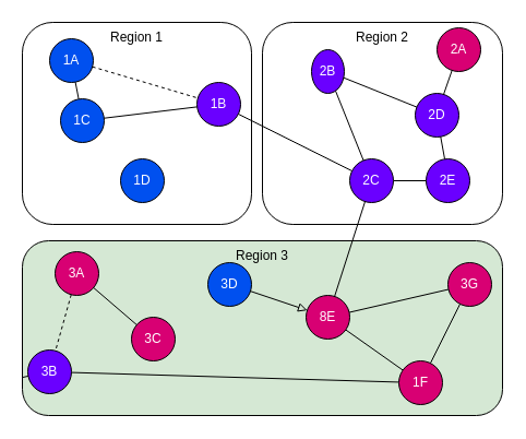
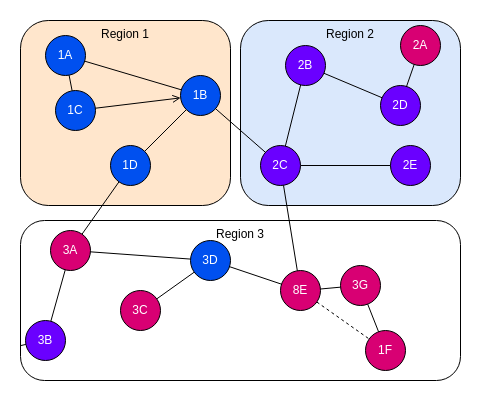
  <mxCell id="0" />
  <mxCell id="1" parent="0" />
- <mxCell id="2" value="Region 1" style="rounded=1;whiteSpace=wrap;html=1;verticalAlign=top;strokeColor=#000000;" vertex="1" parent="1"><mxGeometry x="20" y="20" width="210" height="185" as="geometry" /></mxCell>
- <mxCell id="3" value="Region 2" style="rounded=1;whiteSpace=wrap;html=1;verticalAlign=top;strokeColor=#000000;" vertex="1" parent="1"><mxGeometry x="240" y="20" width="220" height="185" as="geometry" /></mxCell>
- <mxCell id="4" value="Region 3" style="rounded=1;whiteSpace=wrap;html=1;verticalAlign=top;strokeColor=#000000;fillColor=#d5e8d4;" vertex="1" parent="1"><mxGeometry x="20" y="220" width="440" height="160" as="geometry" /></mxCell>
+ <mxCell id="2" value="Region 1" style="rounded=1;whiteSpace=wrap;html=1;verticalAlign=top;strokeColor=#000000;fillColor=#ffe6cc;" vertex="1" parent="1"><mxGeometry x="20" y="20" width="210" height="185" as="geometry" /></mxCell>
+ <mxCell id="3" value="Region 2" style="rounded=1;whiteSpace=wrap;html=1;verticalAlign=top;strokeColor=#000000;fillColor=#dae8fc;" vertex="1" parent="1"><mxGeometry x="240" y="20" width="220" height="185" as="geometry" /></mxCell>
+ <mxCell id="4" value="Region 3" style="rounded=1;whiteSpace=wrap;html=1;verticalAlign=top;strokeColor=#000000;" vertex="1" parent="1"><mxGeometry x="20" y="220" width="440" height="160" as="geometry" /></mxCell>
+ <mxCell id="5" style="edgeStyle=none;html=1;endArrow=none;endFill=0;strokeColor=#000000;" edge="1" parent="1" source="7" target="14"><mxGeometry relative="1" as="geometry" /></mxCell>
  <mxCell id="6" style="edgeStyle=none;html=1;endArrow=none;endFill=0;strokeColor=#000000;" edge="1" parent="1" source="7" target="34"><mxGeometry relative="1" as="geometry" /></mxCell>
- <mxCell id="7" value="1B" style="ellipse;whiteSpace=wrap;html=1;aspect=fixed;strokeColor=#000000;fillColor=#6a00ff;fontColor=#ffffff;" vertex="1" parent="1"><mxGeometry x="180" y="75" width="40" height="40" as="geometry" /></mxCell>
- <mxCell id="8" style="edgeStyle=none;html=1;endArrow=none;endFill=0;strokeColor=#000000;" edge="1" parent="1" source="10" target="7"><mxGeometry relative="1" as="geometry" /></mxCell>
+ <mxCell id="7" value="1B" style="ellipse;whiteSpace=wrap;html=1;aspect=fixed;strokeColor=#000000;fillColor=#0050ef;fontColor=#ffffff;" vertex="1" parent="1"><mxGeometry x="180" y="75" width="40" height="40" as="geometry" /></mxCell>
+ <mxCell id="8" style="edgeStyle=none;html=1;endArrow=open;endFill=0;strokeColor=#000000;" edge="1" parent="1" source="10" target="7"><mxGeometry relative="1" as="geometry" /></mxCell>
  <mxCell id="9" style="edgeStyle=none;html=1;endArrow=none;endFill=0;strokeColor=#000000;" edge="1" parent="1" source="10" target="12"><mxGeometry relative="1" as="geometry" /></mxCell>
  <mxCell id="10" value="1C" style="ellipse;whiteSpace=wrap;html=1;aspect=fixed;strokeColor=#000000;fillColor=#0050ef;fontColor=#ffffff;" vertex="1" parent="1"><mxGeometry x="55" y="90" width="40" height="40" as="geometry" /></mxCell>
- <mxCell id="11" style="edgeStyle=none;html=1;strokeColor=#000000;endArrow=none;endFill=0;dashed=1;" edge="1" parent="1" source="12" target="7"><mxGeometry relative="1" as="geometry" /></mxCell>
+ <mxCell id="11" style="edgeStyle=none;html=1;strokeColor=#000000;endArrow=none;endFill=0;" edge="1" parent="1" source="12" target="7"><mxGeometry relative="1" as="geometry" /></mxCell>
  <mxCell id="12" value="1A" style="ellipse;whiteSpace=wrap;html=1;aspect=fixed;strokeColor=#000000;fillColor=#0050ef;fontColor=#ffffff;" vertex="1" parent="1"><mxGeometry x="45" y="35" width="40" height="40" as="geometry" /></mxCell>
+ <mxCell id="13" style="edgeStyle=none;html=1;endArrow=none;endFill=0;strokeColor=#000000;" edge="1" parent="1" source="14" target="18"><mxGeometry relative="1" as="geometry" /></mxCell>
  <mxCell id="14" value="1D" style="ellipse;whiteSpace=wrap;html=1;aspect=fixed;strokeColor=#000000;fillColor=#0050ef;fontColor=#ffffff;" vertex="1" parent="1"><mxGeometry x="110" y="145" width="40" height="40" as="geometry" /></mxCell>
- <mxCell id="16" style="edgeStyle=none;html=1;endArrow=none;endFill=0;strokeColor=#000000;dashed=1;" edge="1" parent="1" source="18" target="21"><mxGeometry relative="1" as="geometry" /></mxCell>
- <mxCell id="17" style="edgeStyle=none;html=1;endArrow=none;endFill=0;strokeColor=#000000;" edge="1" parent="1" source="18" target="19"><mxGeometry relative="1" as="geometry" /></mxCell>
+ <mxCell id="15" style="edgeStyle=none;html=1;endArrow=none;endFill=0;strokeColor=#000000;" edge="1" parent="1" source="18" target="27"><mxGeometry relative="1" as="geometry" /></mxCell>
+ <mxCell id="16" style="edgeStyle=none;html=1;endArrow=none;endFill=0;strokeColor=#000000;" edge="1" parent="1" source="18" target="21"><mxGeometry relative="1" as="geometry" /></mxCell>
  <mxCell id="18" value="3A" style="ellipse;whiteSpace=wrap;html=1;aspect=fixed;strokeColor=#000000;fillColor=#d80073;fontColor=#ffffff;" vertex="1" parent="1"><mxGeometry x="50" y="230" width="40" height="40" as="geometry" /></mxCell>
  <mxCell id="19" value="3C" style="ellipse;whiteSpace=wrap;html=1;aspect=fixed;strokeColor=#000000;fillColor=#d80073;fontColor=#ffffff;" vertex="1" parent="1"><mxGeometry x="120" y="290" width="40" height="40" as="geometry" /></mxCell>
  <mxCell id="20" style="edgeStyle=none;html=1;endArrow=none;endFill=0;strokeColor=#000000;" edge="1" parent="1" source="21" target="4"><mxGeometry relative="1" as="geometry" /></mxCell>
  <mxCell id="21" value="3B" style="ellipse;whiteSpace=wrap;html=1;aspect=fixed;strokeColor=#000000;fillColor=#6a00ff;fontColor=#ffffff;" vertex="1" parent="1"><mxGeometry x="25" y="320" width="40" height="40" as="geometry" /></mxCell>
- <mxCell id="22" style="edgeStyle=none;html=1;endArrow=none;endFill=0;strokeColor=#000000;" edge="1" parent="1" source="24" target="30"><mxGeometry relative="1" as="geometry" /></mxCell>
+ <mxCell id="22" style="edgeStyle=none;html=1;endArrow=none;endFill=0;strokeColor=#000000;dashed=1;" edge="1" parent="1" source="24" target="30"><mxGeometry relative="1" as="geometry" /></mxCell>
  <mxCell id="23" style="edgeStyle=none;html=1;endArrow=none;endFill=0;strokeColor=#000000;" edge="1" parent="1" source="24" target="31"><mxGeometry relative="1" as="geometry" /></mxCell>
  <mxCell id="24" value="8E" style="ellipse;whiteSpace=wrap;html=1;aspect=fixed;strokeColor=#000000;fillColor=#d80073;fontColor=#ffffff;" vertex="1" parent="1"><mxGeometry x="280" y="270" width="40" height="40" as="geometry" /></mxCell>
- <mxCell id="25" style="edgeStyle=none;html=1;endArrow=block;endFill=0;strokeColor=#000000;" edge="1" parent="1" source="27" target="24"><mxGeometry relative="1" as="geometry" /></mxCell>
+ <mxCell id="25" style="edgeStyle=none;html=1;endArrow=none;endFill=0;strokeColor=#000000;" edge="1" parent="1" source="27" target="24"><mxGeometry relative="1" as="geometry" /></mxCell>
+ <mxCell id="26" style="edgeStyle=none;html=1;endArrow=none;endFill=0;strokeColor=#000000;" edge="1" parent="1" source="27" target="19"><mxGeometry relative="1" as="geometry" /></mxCell>
  <mxCell id="27" value="3D" style="ellipse;whiteSpace=wrap;html=1;aspect=fixed;strokeColor=#000000;fillColor=#0050ef;fontColor=#ffffff;" vertex="1" parent="1"><mxGeometry x="190" y="240" width="40" height="40" as="geometry" /></mxCell>
  <mxCell id="28" style="edgeStyle=none;html=1;endArrow=none;endFill=0;strokeColor=#000000;" edge="1" parent="1" source="30" target="31"><mxGeometry relative="1" as="geometry" /></mxCell>
- <mxCell id="29" style="edgeStyle=none;html=1;endArrow=none;endFill=0;strokeColor=#000000;" edge="1" parent="1" source="30" target="21"><mxGeometry relative="1" as="geometry" /></mxCell>
  <mxCell id="30" value="1F" style="ellipse;whiteSpace=wrap;html=1;aspect=fixed;strokeColor=#000000;fillColor=#d80073;fontColor=#ffffff;" vertex="1" parent="1"><mxGeometry x="365" y="330" width="40" height="40" as="geometry" /></mxCell>
- <mxCell id="31" value="3G" style="ellipse;whiteSpace=wrap;html=1;aspect=fixed;strokeColor=#000000;fillColor=#d80073;fontColor=#ffffff;" vertex="1" parent="1"><mxGeometry x="410" y="240" width="40" height="40" as="geometry" /></mxCell>
+ <mxCell id="31" value="3G" style="ellipse;whiteSpace=wrap;html=1;aspect=fixed;strokeColor=#000000;fillColor=#d80073;fontColor=#ffffff;" vertex="1" parent="1"><mxGeometry x="340" y="265" width="40" height="40" as="geometry" /></mxCell>
  <mxCell id="32" style="edgeStyle=none;html=1;endArrow=none;endFill=0;strokeColor=#000000;" edge="1" parent="1" source="34" target="24"><mxGeometry relative="1" as="geometry" /></mxCell>
  <mxCell id="33" style="edgeStyle=none;html=1;exitX=1;exitY=0.5;exitDx=0;exitDy=0;endArrow=none;endFill=0;strokeColor=#000000;" edge="1" parent="1" source="34" target="38"><mxGeometry relative="1" as="geometry" /></mxCell>
- <mxCell id="34" value="2C" style="ellipse;whiteSpace=wrap;html=1;aspect=fixed;strokeColor=#000000;fillColor=#6a00ff;fontColor=#ffffff;" vertex="1" parent="1"><mxGeometry x="320" y="145" width="40" height="40" as="geometry" /></mxCell>
+ <mxCell id="34" value="2C" style="ellipse;whiteSpace=wrap;html=1;aspect=fixed;strokeColor=#000000;fillColor=#6a00ff;fontColor=#ffffff;" vertex="1" parent="1"><mxGeometry x="260" y="145" width="40" height="40" as="geometry" /></mxCell>
  <mxCell id="35" style="edgeStyle=none;html=1;endArrow=none;endFill=0;strokeColor=#000000;" edge="1" parent="1" source="36" target="42"><mxGeometry relative="1" as="geometry" /></mxCell>
  <mxCell id="36" value="2D" style="ellipse;whiteSpace=wrap;html=1;aspect=fixed;strokeColor=#000000;fillColor=#6a00ff;fontColor=#ffffff;" vertex="1" parent="1"><mxGeometry x="380" y="85" width="40" height="40" as="geometry" /></mxCell>
- <mxCell id="37" style="edgeStyle=none;html=1;endArrow=none;endFill=0;strokeColor=#000000;" edge="1" parent="1" source="38" target="36"><mxGeometry relative="1" as="geometry" /></mxCell>
  <mxCell id="38" value="2E" style="ellipse;whiteSpace=wrap;html=1;aspect=fixed;strokeColor=#000000;fillColor=#6a00ff;fontColor=#ffffff;" vertex="1" parent="1"><mxGeometry x="390" y="145" width="40" height="40" as="geometry" /></mxCell>
  <mxCell id="39" style="edgeStyle=none;html=1;endArrow=none;endFill=0;strokeColor=#000000;" edge="1" parent="1" source="41" target="34"><mxGeometry relative="1" as="geometry" /></mxCell>
  <mxCell id="40" style="edgeStyle=none;html=1;endArrow=none;endFill=0;strokeColor=#000000;" edge="1" parent="1" source="41" target="36"><mxGeometry relative="1" as="geometry" /></mxCell>
- <mxCell id="41" value="2B" style="ellipse;whiteSpace=wrap;html=1;aspect=fixed;strokeColor=#000000;fillColor=#6a00ff;fontColor=#ffffff;" vertex="1" parent="1"><mxGeometry x="285" y="45" width="30" height="40" as="geometry" /></mxCell>
+ <mxCell id="41" value="2B" style="ellipse;whiteSpace=wrap;html=1;aspect=fixed;strokeColor=#000000;fillColor=#6a00ff;fontColor=#ffffff;" vertex="1" parent="1"><mxGeometry x="285" y="45" width="40" height="40" as="geometry" /></mxCell>
  <mxCell id="42" value="2A" style="ellipse;whiteSpace=wrap;html=1;aspect=fixed;strokeColor=#000000;fillColor=#d80073;fontColor=#ffffff;" vertex="1" parent="1"><mxGeometry x="400" y="25" width="40" height="40" as="geometry" /></mxCell>
